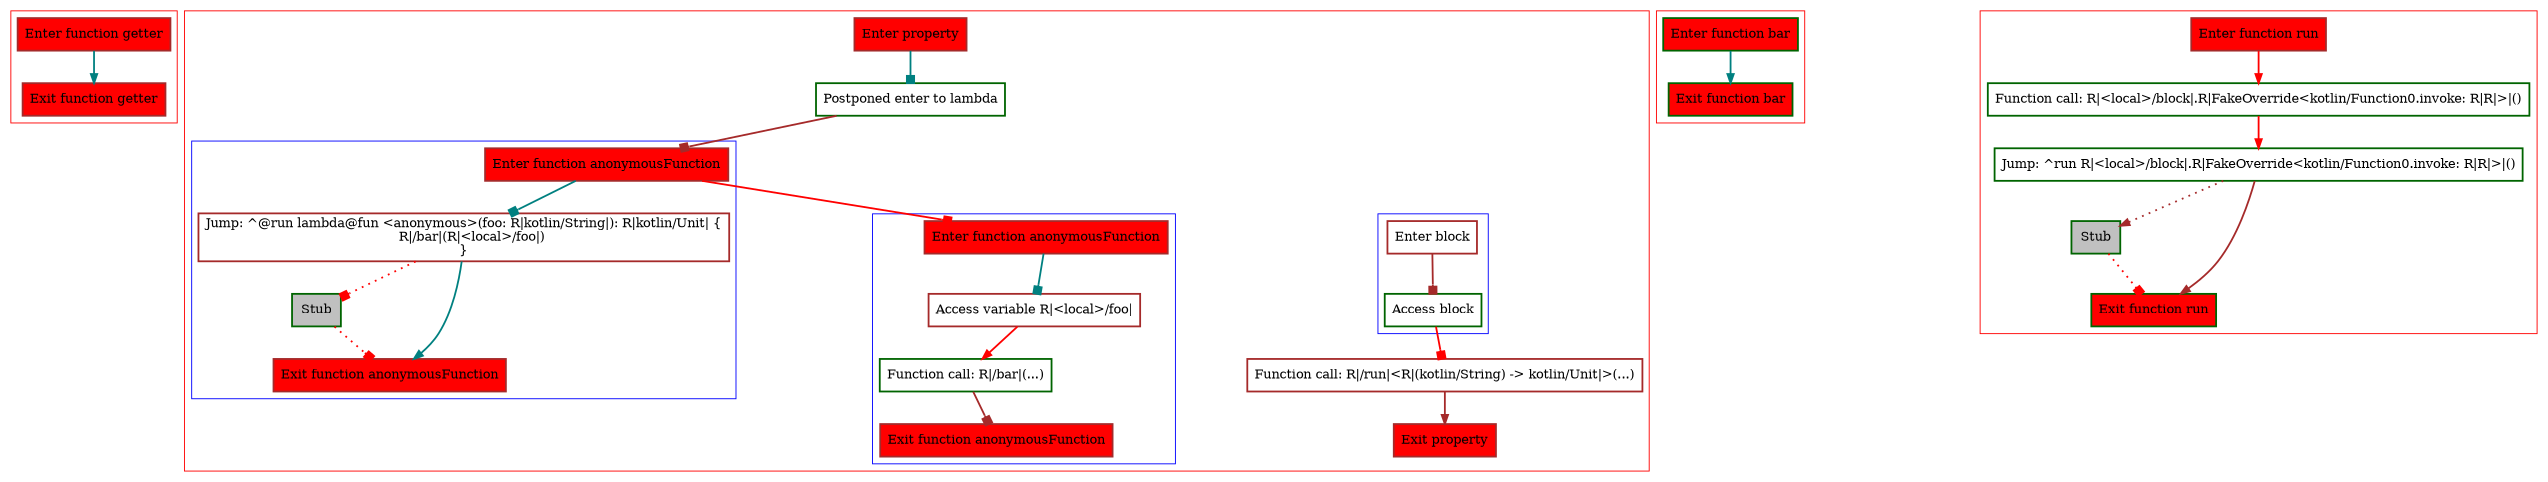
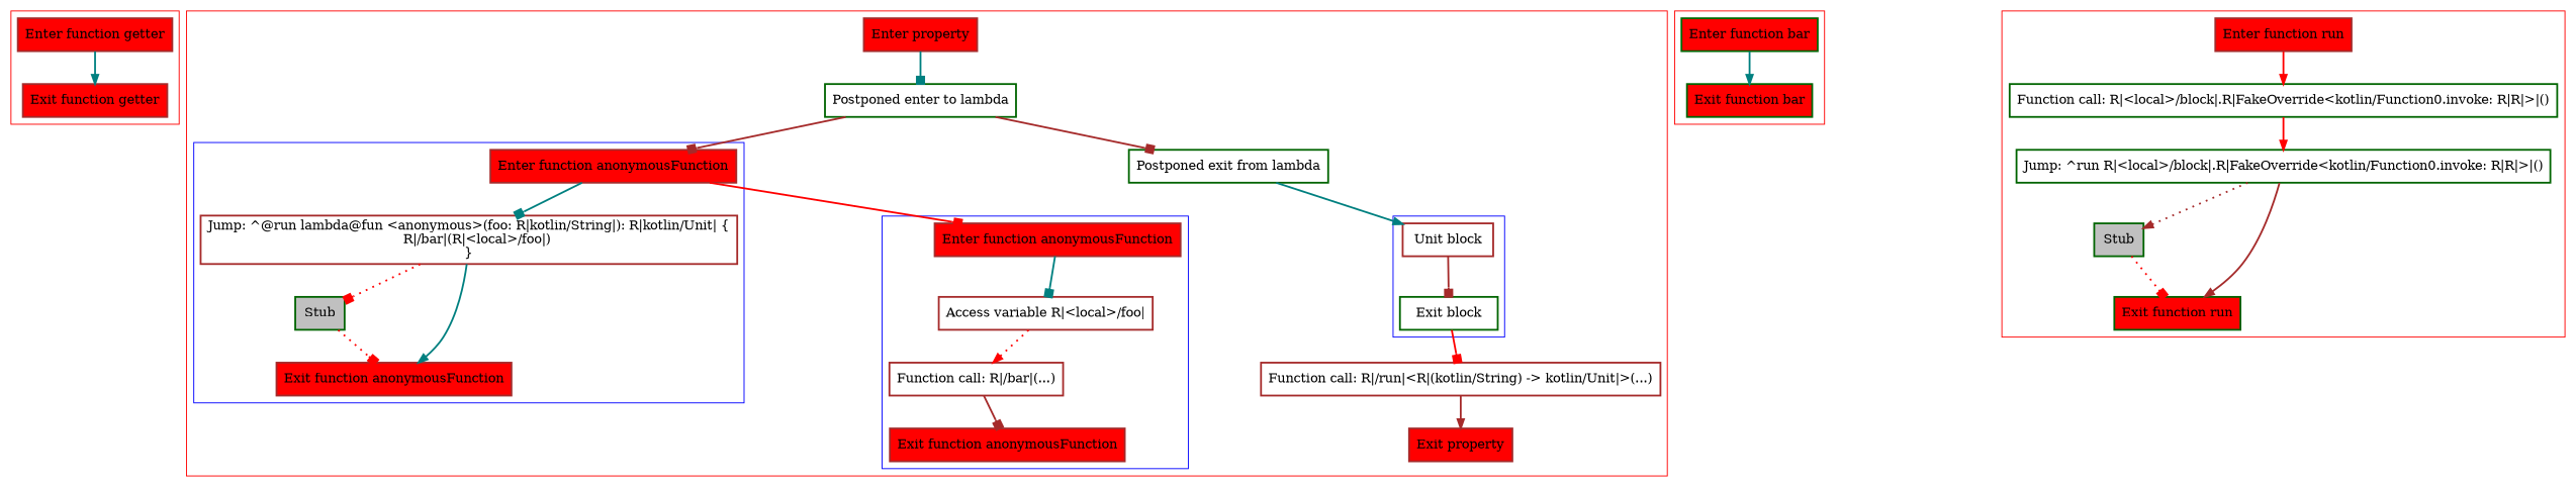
  digraph {
    nodesep=3
    node [color=brown fillcolor=red penwidth=2 shape=box style=filled]
    edge [arrowhead=box color=red penwidth=2]
    n1 [label="Enter function getter"]
    n2 [label="Exit function getter"]
    n3 [label="Enter function anonymousFunction"]
    n4 [label="Jump: ^@run lambda@fun <anonymous>(foo: R|kotlin/String|): R|kotlin/Unit| {\n    R|/bar|(R|<local>/foo|)\n}\n" fillcolor="" style=""]
    n5 [color=darkgreen fillcolor=gray label=Stub]
    n6 [label="Exit function anonymousFunction"]
    n7 [label="Enter function anonymousFunction"]
    n8 [label="Access variable R|<local>/foo|" fillcolor="" style=""]
-   n9 [color=darkgreen label="Function call: R|/bar|(...)" fillcolor="" style=""]
+   n9 [label="Function call: R|/bar|(...)" fillcolor="" style=""]
    n10 [label="Exit function anonymousFunction"]
-   n11 [label="Enter block" fillcolor="" style=""]
-   n12 [color=darkgreen label="Access block" fillcolor="" style=""]
+   n11 [label="Unit block" fillcolor="" style=""]
+   n12 [color=darkgreen label="Exit block" fillcolor="" style=""]
    n13 [label="Enter property"]
    n14 [color=darkgreen label="Postponed enter to lambda" fillcolor="" style=""]
+   n15 [color=darkgreen label="Postponed exit from lambda" fillcolor="" style=""]
    n16 [label="Function call: R|/run|<R|(kotlin/String) -> kotlin/Unit|>(...)" fillcolor="" style=""]
    n17 [label="Exit property"]
    n18 [color=darkgreen label="Enter function bar"]
    n19 [color=darkgreen label="Exit function bar"]
    n20 [label="Enter function run"]
    n21 [color=darkgreen label="Function call: R|<local>/block|.R|FakeOverride<kotlin/Function0.invoke: R|R|>|()" fillcolor="" style=""]
    n22 [color=darkgreen label="Jump: ^run R|<local>/block|.R|FakeOverride<kotlin/Function0.invoke: R|R|>|()" fillcolor="" style=""]
    n23 [color=darkgreen fillcolor=gray label=Stub]
    n24 [color=darkgreen label="Exit function run"]
    subgraph cluster_1 {
      color=red
      n1
      n2
    }
    subgraph cluster_2 {
      color=red
      n13
      n14
+     n15
      n16
      n17
      subgraph cluster_3 {
        color=blue
        n3
        n4
        n5
        n6
      }
      subgraph cluster_4 {
        color=blue
        n7
        n8
        n9
        n10
      }
      subgraph cluster_5 {
        color=blue
        n11
        n12
      }
    }
    subgraph cluster_6 {
      color=red
      n18
      n19
    }
    subgraph cluster_7 {
      color=red
      n20
      n21
      n22
      n23
      n24
    }
    n1 -> n2 [arrowhead=normal color=teal]
    n3 -> n4 [color=teal]
    n3 -> n7
    n4 -> n5 [style=dotted]
    n4 -> n6 [arrowhead=normal color=teal]
    n5 -> n6 [style=dotted]
    n7 -> n8 [color=teal]
-   n8 -> n9 [arrowhead=normal]
+   n8 -> n9 [arrowhead=normal style=dotted]
    n9 -> n10 [color=brown]
    n11 -> n12 [color=brown]
    n12 -> n16
    n13 -> n14 [color=teal]
    n14 -> n3 [color=brown]
+   n14 -> n15 [color=brown]
+   n15 -> n11 [arrowhead=normal color=teal]
    n16 -> n17 [arrowhead=normal color=brown]
    n18 -> n19 [arrowhead=normal color=teal]
    n20 -> n21 [arrowhead=normal]
    n21 -> n22 [arrowhead=normal]
    n22 -> n23 [arrowhead=normal color=brown style=dotted]
    n22 -> n24 [arrowhead=normal color=brown]
    n23 -> n24 [style=dotted]
  }
